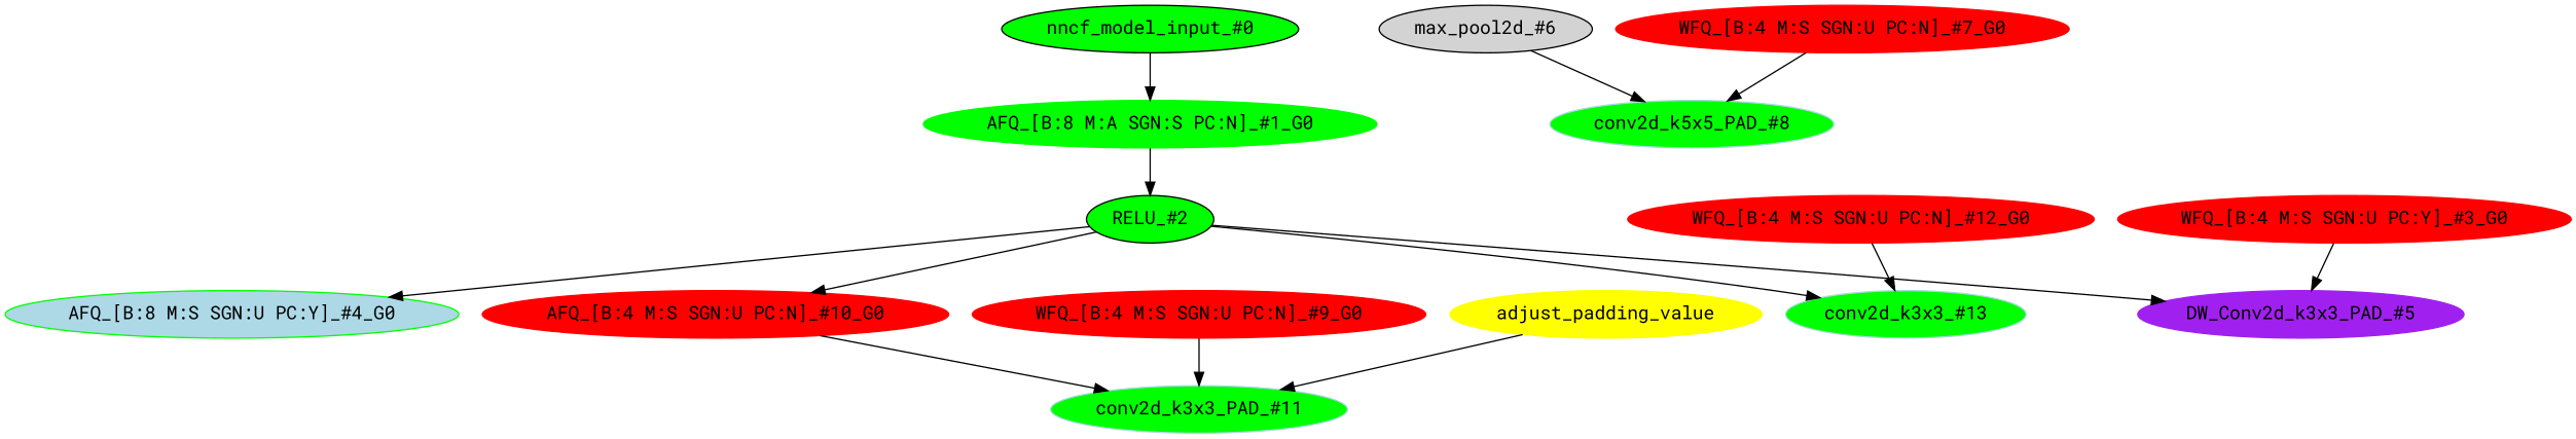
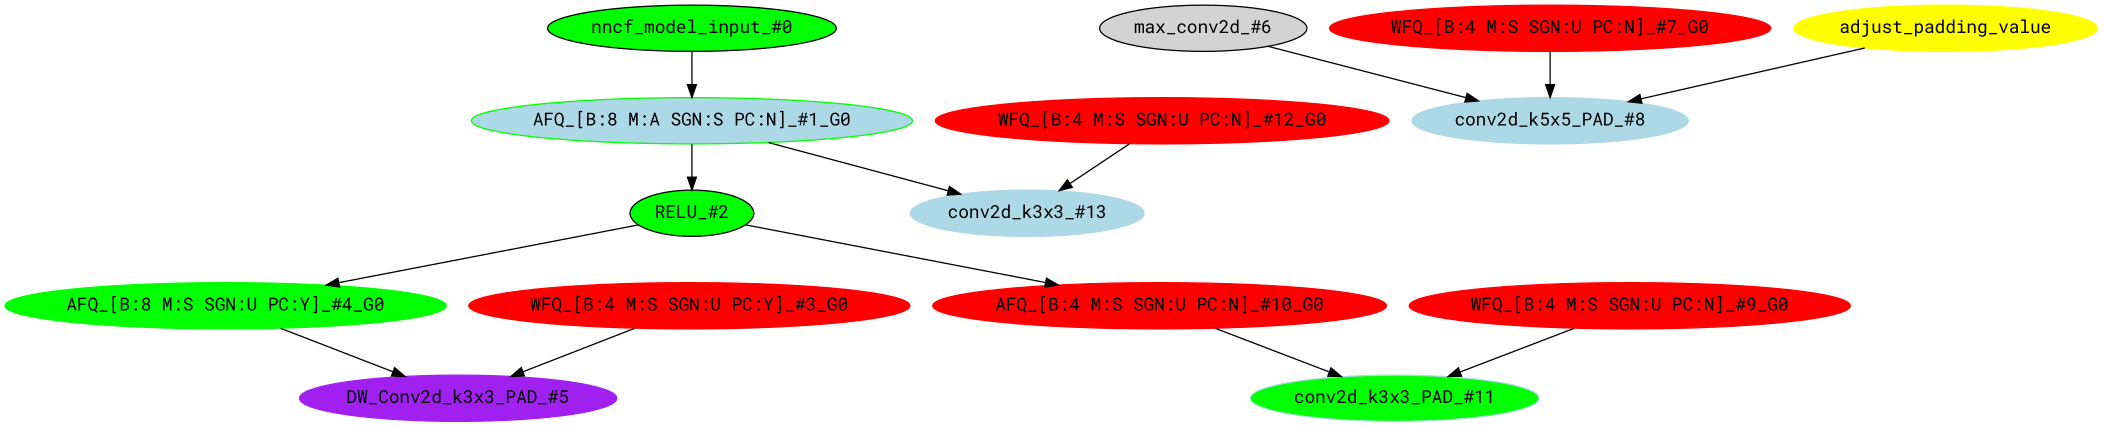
  strict digraph {
    fontname="Roboto Mono"
    node [fontname="Roboto Mono" style=filled type=symmetric_quantize color=red]
    edge [fontname="Roboto Mono"]
    n1 [fillcolor=green label="nncf_model_input_#0" type=nncf_model_input color=""]
-   n2 [color=green label="AFQ_[B:8 M:A SGN:S PC:N]_#1_G0" scope=AsymmetricQuantizer type=asymmetric_quantize]
+   n2 [color=green label="AFQ_[B:8 M:A SGN:S PC:N]_#1_G0" scope=AsymmetricQuantizer type=asymmetric_quantize fillcolor=lightblue]
    n3 [fillcolor=green label="RELU_#2" scope="MultiBranchesModel/ReLU" type=RELU color=""]
-   n4 [color=green label="AFQ_[B:8 M:S SGN:U PC:Y]_#4_G0" scope="MultiBranchesModel/NNCFConv2d[conv_a]/SymmetricQuantizer" fillcolor=lightblue]
+   n4 [color=green label="AFQ_[B:8 M:S SGN:U PC:Y]_#4_G0" scope="MultiBranchesModel/NNCFConv2d[conv_a]/SymmetricQuantizer"]
    n5 [label="AFQ_[B:4 M:S SGN:U PC:N]_#10_G0" scope="MultiBranchesModel/NNCFConv2d[conv_c]/SymmetricQuantizer"]
-   n6 [color=lightblue label="conv2d_k3x3_#13" scope="MultiBranchesModel/NNCFConv2d[conv_d]" type=conv2d fillcolor=green]
+   n6 [color=lightblue label="conv2d_k3x3_#13" scope="MultiBranchesModel/NNCFConv2d[conv_d]" type=conv2d]
    n7 [color=purple label="DW_Conv2d_k3x3_PAD_#5" scope="MultiBranchesModel/NNCFConv2d[conv_a]" type=conv2d]
-   n8 [label="max_pool2d_#6" scope="MultiBranchesModel/MaxPool2d[max_pool_b]" type=max_pool2d color=""]
-   n9 [color=lightblue label="conv2d_k5x5_PAD_#8" scope="MultiBranchesModel/NNCFConv2d[conv_b]" type=conv2d fillcolor=green]
+   n8 [label="max_conv2d_#6" scope="MultiBranchesModel/MaxPool2d[max_pool_b]" type=max_pool2d color=""]
+   n9 [color=lightblue label="conv2d_k5x5_PAD_#8" scope="MultiBranchesModel/NNCFConv2d[conv_b]" type=conv2d]
    n10 [color=lightblue fillcolor=green label="conv2d_k3x3_PAD_#11" scope="MultiBranchesModel/NNCFConv2d[conv_c]" type=conv2d]
    n11 [label="WFQ_[B:4 M:S SGN:U PC:Y]_#3_G0" scope="MultiBranchesModel/NNCFConv2d[conv_a]/ModuleDict[pre_ops]/UpdateWeight[0]/SymmetricQuantizer[op]"]
    n12 [label="WFQ_[B:4 M:S SGN:U PC:N]_#7_G0" scope="MultiBranchesModel/NNCFConv2d[conv_b]/ModuleDict[pre_ops]/UpdateWeight[0]/SymmetricQuantizer[op]"]
    n13 [label="WFQ_[B:4 M:S SGN:U PC:N]_#9_G0" scope="MultiBranchesModel/NNCFConv2d[conv_c]/ModuleDict[pre_ops]/UpdateWeight[1]/SymmetricQuantizer[op]"]
    n14 [label="WFQ_[B:4 M:S SGN:U PC:N]_#12_G0" scope="MultiBranchesModel/NNCFConv2d[conv_d]/ModuleDict[pre_ops]/UpdateWeight[0]/SymmetricQuantizer[op]"]
    n15 [color=yellow label=adjust_padding_value type=""]
    n1 -> n2
    n2 -> n3
    n3 -> n4
    n3 -> n5
-   n3 -> n6
-   n3 -> n7
+   n2 -> n6
+   n4 -> n7
    n5 -> n10
    n8 -> n9
    n11 -> n7
    n12 -> n9
    n13 -> n10
    n14 -> n6
-   n15 -> n10
+   n15 -> n9
  }
